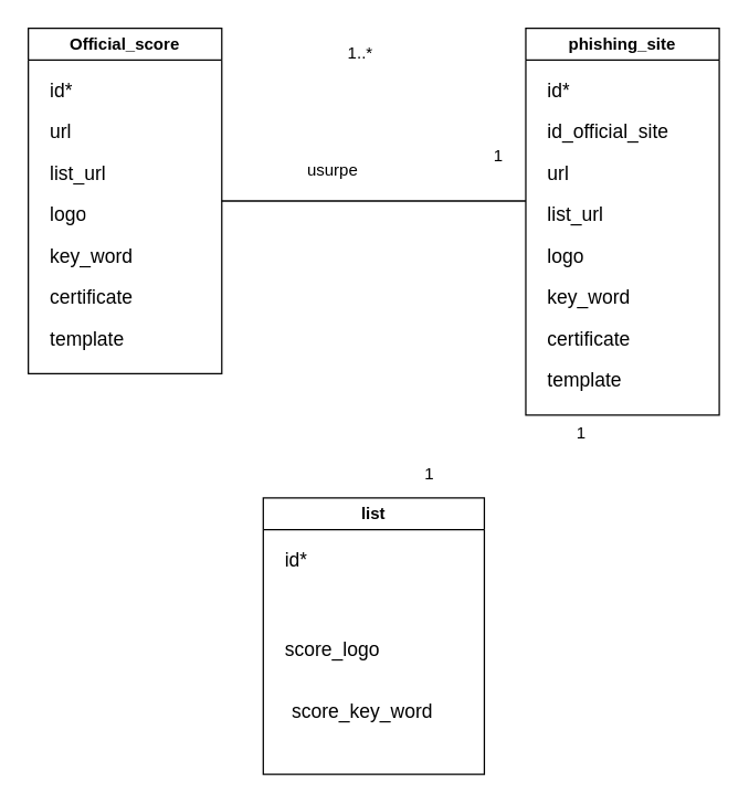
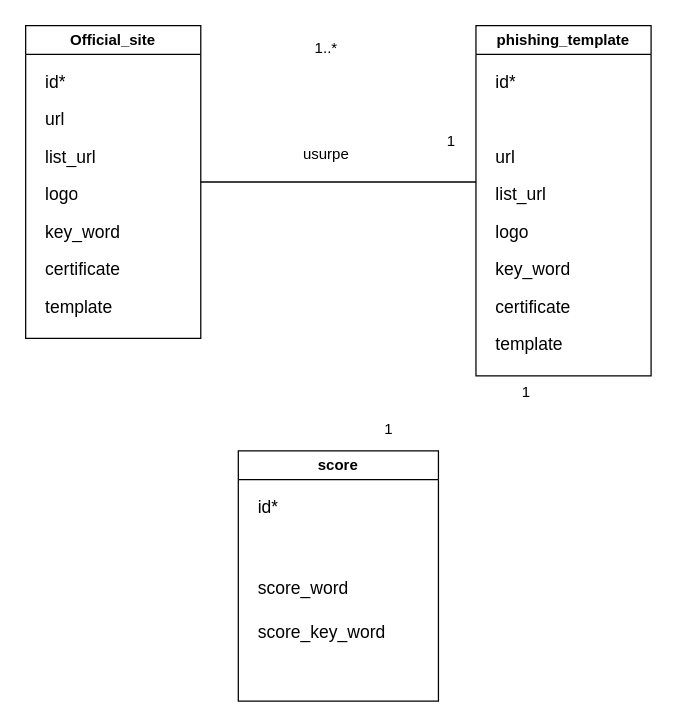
  <mxCell id="0" />
  <mxCell id="1" parent="0" />
- <mxCell id="2" value="Official_score" style="swimlane;whiteSpace=wrap;html=1;" vertex="1" parent="1"><mxGeometry x="20" y="20" width="140" height="250" as="geometry" /></mxCell>
+ <mxCell id="2" value="Official_site" style="swimlane;whiteSpace=wrap;html=1;" vertex="1" parent="1"><mxGeometry x="20" y="20" width="140" height="250" as="geometry" /></mxCell>
  <mxCell id="3" value="&lt;font style=&quot;font-size: 14px;&quot;&gt;id*&lt;/font&gt;" style="text;strokeColor=none;fillColor=none;align=left;verticalAlign=middle;spacingLeft=4;spacingRight=4;overflow=hidden;points=[[0,0.5],[1,0.5]];portConstraint=eastwest;rotatable=0;whiteSpace=wrap;html=1;" vertex="1" parent="2"><mxGeometry x="10" y="30" width="110" height="30" as="geometry" /></mxCell>
  <mxCell id="4" value="&lt;font style=&quot;font-size: 14px;&quot;&gt;url&lt;/font&gt;" style="text;strokeColor=none;fillColor=none;align=left;verticalAlign=middle;spacingLeft=4;spacingRight=4;overflow=hidden;points=[[0,0.5],[1,0.5]];portConstraint=eastwest;rotatable=0;whiteSpace=wrap;html=1;" vertex="1" parent="2"><mxGeometry x="10" y="60" width="110" height="30" as="geometry" /></mxCell>
  <mxCell id="5" value="&lt;font style=&quot;font-size: 14px;&quot;&gt;logo&lt;/font&gt;" style="text;strokeColor=none;fillColor=none;align=left;verticalAlign=middle;spacingLeft=4;spacingRight=4;overflow=hidden;points=[[0,0.5],[1,0.5]];portConstraint=eastwest;rotatable=0;whiteSpace=wrap;html=1;" vertex="1" parent="2"><mxGeometry x="10" y="120" width="110" height="30" as="geometry" /></mxCell>
  <mxCell id="6" value="&lt;font style=&quot;font-size: 14px;&quot;&gt;key_word&lt;/font&gt;" style="text;strokeColor=none;fillColor=none;align=left;verticalAlign=middle;spacingLeft=4;spacingRight=4;overflow=hidden;points=[[0,0.5],[1,0.5]];portConstraint=eastwest;rotatable=0;whiteSpace=wrap;html=1;" vertex="1" parent="2"><mxGeometry x="10" y="150" width="110" height="30" as="geometry" /></mxCell>
  <mxCell id="7" value="&lt;font style=&quot;font-size: 14px;&quot;&gt;list_url&lt;/font&gt;" style="text;strokeColor=none;fillColor=none;align=left;verticalAlign=middle;spacingLeft=4;spacingRight=4;overflow=hidden;points=[[0,0.5],[1,0.5]];portConstraint=eastwest;rotatable=0;whiteSpace=wrap;html=1;" vertex="1" parent="2"><mxGeometry x="10" y="90" width="110" height="30" as="geometry" /></mxCell>
  <mxCell id="8" value="&lt;font style=&quot;font-size: 14px;&quot;&gt;certificate&lt;/font&gt;" style="text;strokeColor=none;fillColor=none;align=left;verticalAlign=middle;spacingLeft=4;spacingRight=4;overflow=hidden;points=[[0,0.5],[1,0.5]];portConstraint=eastwest;rotatable=0;whiteSpace=wrap;html=1;" vertex="1" parent="2"><mxGeometry x="10" y="180" width="110" height="30" as="geometry" /></mxCell>
  <mxCell id="9" value="&lt;font style=&quot;font-size: 14px;&quot;&gt;template&lt;/font&gt;" style="text;strokeColor=none;fillColor=none;align=left;verticalAlign=middle;spacingLeft=4;spacingRight=4;overflow=hidden;points=[[0,0.5],[1,0.5]];portConstraint=eastwest;rotatable=0;whiteSpace=wrap;html=1;" vertex="1" parent="2"><mxGeometry x="10" y="210" width="110" height="30" as="geometry" /></mxCell>
- <mxCell id="10" value="phishing_site" style="swimlane;whiteSpace=wrap;html=1;" vertex="1" parent="1"><mxGeometry x="380" y="20" width="140" height="280" as="geometry" /></mxCell>
+ <mxCell id="10" value="phishing_template" style="swimlane;whiteSpace=wrap;html=1;" vertex="1" parent="1"><mxGeometry x="380" y="20" width="140" height="280" as="geometry" /></mxCell>
  <mxCell id="11" value="&lt;font style=&quot;font-size: 14px;&quot;&gt;id*&lt;/font&gt;" style="text;strokeColor=none;fillColor=none;align=left;verticalAlign=middle;spacingLeft=4;spacingRight=4;overflow=hidden;points=[[0,0.5],[1,0.5]];portConstraint=eastwest;rotatable=0;whiteSpace=wrap;html=1;" vertex="1" parent="10"><mxGeometry x="10" y="30" width="110" height="30" as="geometry" /></mxCell>
  <mxCell id="12" value="&lt;font style=&quot;font-size: 14px;&quot;&gt;url&lt;/font&gt;" style="text;strokeColor=none;fillColor=none;align=left;verticalAlign=middle;spacingLeft=4;spacingRight=4;overflow=hidden;points=[[0,0.5],[1,0.5]];portConstraint=eastwest;rotatable=0;whiteSpace=wrap;html=1;" vertex="1" parent="10"><mxGeometry x="10" y="90" width="110" height="30" as="geometry" /></mxCell>
  <mxCell id="13" value="&lt;font style=&quot;font-size: 14px;&quot;&gt;logo&lt;/font&gt;" style="text;strokeColor=none;fillColor=none;align=left;verticalAlign=middle;spacingLeft=4;spacingRight=4;overflow=hidden;points=[[0,0.5],[1,0.5]];portConstraint=eastwest;rotatable=0;whiteSpace=wrap;html=1;" vertex="1" parent="10"><mxGeometry x="10" y="150" width="110" height="30" as="geometry" /></mxCell>
  <mxCell id="14" value="&lt;font style=&quot;font-size: 14px;&quot;&gt;key_word&lt;/font&gt;" style="text;strokeColor=none;fillColor=none;align=left;verticalAlign=middle;spacingLeft=4;spacingRight=4;overflow=hidden;points=[[0,0.5],[1,0.5]];portConstraint=eastwest;rotatable=0;whiteSpace=wrap;html=1;" vertex="1" parent="10"><mxGeometry x="10" y="180" width="110" height="30" as="geometry" /></mxCell>
  <mxCell id="15" value="&lt;font style=&quot;font-size: 14px;&quot;&gt;list_url&lt;/font&gt;" style="text;strokeColor=none;fillColor=none;align=left;verticalAlign=middle;spacingLeft=4;spacingRight=4;overflow=hidden;points=[[0,0.5],[1,0.5]];portConstraint=eastwest;rotatable=0;whiteSpace=wrap;html=1;" vertex="1" parent="10"><mxGeometry x="10" y="120" width="110" height="30" as="geometry" /></mxCell>
  <mxCell id="16" value="&lt;font style=&quot;font-size: 14px;&quot;&gt;certificate&lt;/font&gt;" style="text;strokeColor=none;fillColor=none;align=left;verticalAlign=middle;spacingLeft=4;spacingRight=4;overflow=hidden;points=[[0,0.5],[1,0.5]];portConstraint=eastwest;rotatable=0;whiteSpace=wrap;html=1;" vertex="1" parent="10"><mxGeometry x="10" y="210" width="110" height="30" as="geometry" /></mxCell>
- <mxCell id="17" value="&lt;font style=&quot;font-size: 14px;&quot;&gt;id_official_site&lt;/font&gt;" style="text;strokeColor=none;fillColor=none;align=left;verticalAlign=middle;spacingLeft=4;spacingRight=4;overflow=hidden;points=[[0,0.5],[1,0.5]];portConstraint=eastwest;rotatable=0;whiteSpace=wrap;html=1;" vertex="1" parent="10"><mxGeometry x="10" y="60" width="110" height="30" as="geometry" /></mxCell>
  <mxCell id="18" value="&lt;font style=&quot;font-size: 14px;&quot;&gt;template&lt;/font&gt;" style="text;strokeColor=none;fillColor=none;align=left;verticalAlign=middle;spacingLeft=4;spacingRight=4;overflow=hidden;points=[[0,0.5],[1,0.5]];portConstraint=eastwest;rotatable=0;whiteSpace=wrap;html=1;" vertex="1" parent="10"><mxGeometry x="10" y="240" width="110" height="30" as="geometry" /></mxCell>
- <mxCell id="19" value="list" style="swimlane;whiteSpace=wrap;html=1;" vertex="1" parent="1"><mxGeometry x="190" y="360" width="160" height="200" as="geometry" /></mxCell>
+ <mxCell id="19" value="score" style="swimlane;whiteSpace=wrap;html=1;" vertex="1" parent="1"><mxGeometry x="190" y="360" width="160" height="200" as="geometry" /></mxCell>
  <mxCell id="20" value="&lt;font style=&quot;font-size: 14px;&quot;&gt;id*&lt;/font&gt;" style="text;strokeColor=none;fillColor=none;align=left;verticalAlign=middle;spacingLeft=4;spacingRight=4;overflow=hidden;points=[[0,0.5],[1,0.5]];portConstraint=eastwest;rotatable=0;whiteSpace=wrap;html=1;" vertex="1" parent="19"><mxGeometry x="10" y="30" width="110" height="30" as="geometry" /></mxCell>
- <mxCell id="21" value="&lt;font style=&quot;font-size: 14px;&quot;&gt;score_logo&lt;/font&gt;" style="text;strokeColor=none;fillColor=none;align=left;verticalAlign=middle;spacingLeft=4;spacingRight=4;overflow=hidden;points=[[0,0.5],[1,0.5]];portConstraint=eastwest;rotatable=0;whiteSpace=wrap;html=1;" vertex="1" parent="19"><mxGeometry x="10" y="95" width="110" height="30" as="geometry" /></mxCell>
- <mxCell id="22" value="&lt;font style=&quot;font-size: 14px;&quot;&gt;score_key_word&lt;/font&gt;" style="text;strokeColor=none;fillColor=none;align=left;verticalAlign=middle;spacingLeft=4;spacingRight=4;overflow=hidden;points=[[0,0.5],[1,0.5]];portConstraint=eastwest;rotatable=0;whiteSpace=wrap;html=1;" vertex="1" parent="19"><mxGeometry x="15" y="140" width="130" height="30" as="geometry" /></mxCell>
+ <mxCell id="21" value="&lt;font style=&quot;font-size: 14px;&quot;&gt;score_word&lt;/font&gt;" style="text;strokeColor=none;fillColor=none;align=left;verticalAlign=middle;spacingLeft=4;spacingRight=4;overflow=hidden;points=[[0,0.5],[1,0.5]];portConstraint=eastwest;rotatable=0;whiteSpace=wrap;html=1;" vertex="1" parent="19"><mxGeometry x="10" y="95" width="110" height="30" as="geometry" /></mxCell>
+ <mxCell id="22" value="&lt;font style=&quot;font-size: 14px;&quot;&gt;score_key_word&lt;/font&gt;" style="text;strokeColor=none;fillColor=none;align=left;verticalAlign=middle;spacingLeft=4;spacingRight=4;overflow=hidden;points=[[0,0.5],[1,0.5]];portConstraint=eastwest;rotatable=0;whiteSpace=wrap;html=1;" vertex="1" parent="19"><mxGeometry x="10" y="130" width="130" height="30" as="geometry" /></mxCell>
  <mxCell id="23" value="" style="endArrow=none;html=1;rounded=0;entryX=1;entryY=0.5;entryDx=0;entryDy=0;" edge="1" parent="1" target="2"><mxGeometry width="50" height="50" relative="1" as="geometry"><mxPoint x="380" y="145" as="sourcePoint" /><mxPoint x="190" y="230" as="targetPoint" /></mxGeometry></mxCell>
  <mxCell id="24" value="1" style="text;html=1;align=center;verticalAlign=middle;resizable=0;points=[];autosize=1;strokeColor=none;fillColor=none;" vertex="1" parent="1"><mxGeometry x="345" y="98" width="30" height="30" as="geometry" /></mxCell>
  <mxCell id="25" value="1..*" style="text;html=1;align=center;verticalAlign=middle;resizable=0;points=[];autosize=1;strokeColor=none;fillColor=none;" vertex="1" parent="1"><mxGeometry x="240" y="23" width="40" height="30" as="geometry" /></mxCell>
- <mxCell id="26" value="usurpe" style="text;html=1;align=center;verticalAlign=middle;resizable=0;points=[];autosize=1;strokeColor=none;fillColor=none;" vertex="1" parent="1"><mxGeometry x="210" y="108" width="60" height="30" as="geometry" /></mxCell>
+ <mxCell id="26" value="usurpe" style="text;html=1;align=center;verticalAlign=middle;resizable=0;points=[];autosize=1;strokeColor=none;fillColor=none;" vertex="1" parent="1"><mxGeometry x="230" y="108" width="60" height="30" as="geometry" /></mxCell>
  <mxCell id="27" value="1" style="text;html=1;align=center;verticalAlign=middle;resizable=0;points=[];autosize=1;strokeColor=none;fillColor=none;" vertex="1" parent="1"><mxGeometry x="405" y="298" width="30" height="30" as="geometry" /></mxCell>
  <mxCell id="28" value="1" style="text;html=1;align=center;verticalAlign=middle;resizable=0;points=[];autosize=1;strokeColor=none;fillColor=none;" vertex="1" parent="1"><mxGeometry x="295" y="328" width="30" height="30" as="geometry" /></mxCell>
